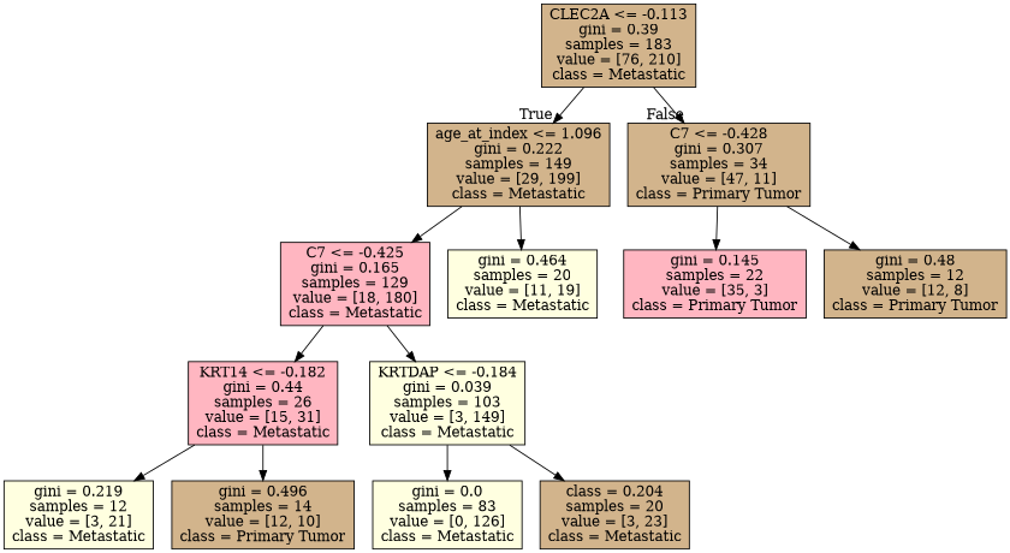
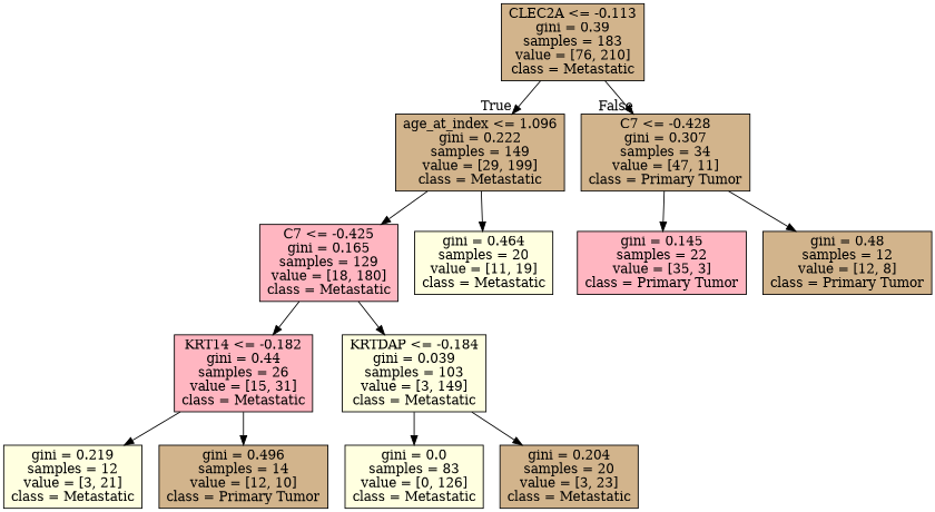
  digraph {
    node [color=black fillcolor=tan shape=box style=filled]
    n1 [label="CLEC2A <= -0.113\ngini = 0.39\nsamples = 183\nvalue = [76, 210]\nclass = Metastatic"]
    n2 [label="age_at_index <= 1.096\ngini = 0.222\nsamples = 149\nvalue = [29, 199]\nclass = Metastatic"]
    n3 [label="C7 <= -0.428\ngini = 0.307\nsamples = 34\nvalue = [47, 11]\nclass = Primary Tumor"]
    n4 [fillcolor=lightpink label="C7 <= -0.425\ngini = 0.165\nsamples = 129\nvalue = [18, 180]\nclass = Metastatic"]
    n5 [fillcolor=lightyellow label="gini = 0.464\nsamples = 20\nvalue = [11, 19]\nclass = Metastatic"]
    n6 [fillcolor=lightpink label="KRT14 <= -0.182\ngini = 0.44\nsamples = 26\nvalue = [15, 31]\nclass = Metastatic"]
    n7 [fillcolor=lightyellow label="KRTDAP <= -0.184\ngini = 0.039\nsamples = 103\nvalue = [3, 149]\nclass = Metastatic"]
    n8 [fillcolor=lightyellow label="gini = 0.219\nsamples = 12\nvalue = [3, 21]\nclass = Metastatic"]
    n9 [label="gini = 0.496\nsamples = 14\nvalue = [12, 10]\nclass = Primary Tumor"]
    n10 [fillcolor=lightyellow label="gini = 0.0\nsamples = 83\nvalue = [0, 126]\nclass = Metastatic"]
-   n11 [label="class = 0.204\nsamples = 20\nvalue = [3, 23]\nclass = Metastatic"]
+   n11 [label="gini = 0.204\nsamples = 20\nvalue = [3, 23]\nclass = Metastatic"]
    n12 [fillcolor=lightpink label="gini = 0.145\nsamples = 22\nvalue = [35, 3]\nclass = Primary Tumor"]
    n13 [label="gini = 0.48\nsamples = 12\nvalue = [12, 8]\nclass = Primary Tumor"]
    n1 -> n2 [headlabel=True labelangle=45 labeldistance=2.5]
    n1 -> n3 [headlabel=False labelangle=-45 labeldistance=2.5]
    n2 -> n4
    n2 -> n5
    n3 -> n12
    n3 -> n13
    n4 -> n6
    n4 -> n7
    n6 -> n8
    n6 -> n9
    n7 -> n10
    n7 -> n11
  }
